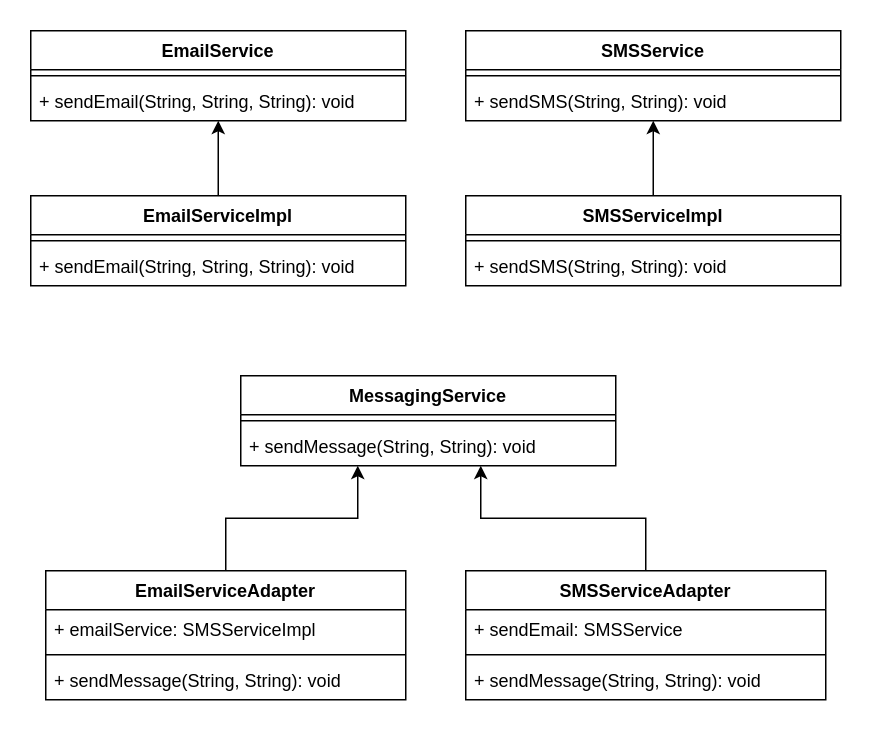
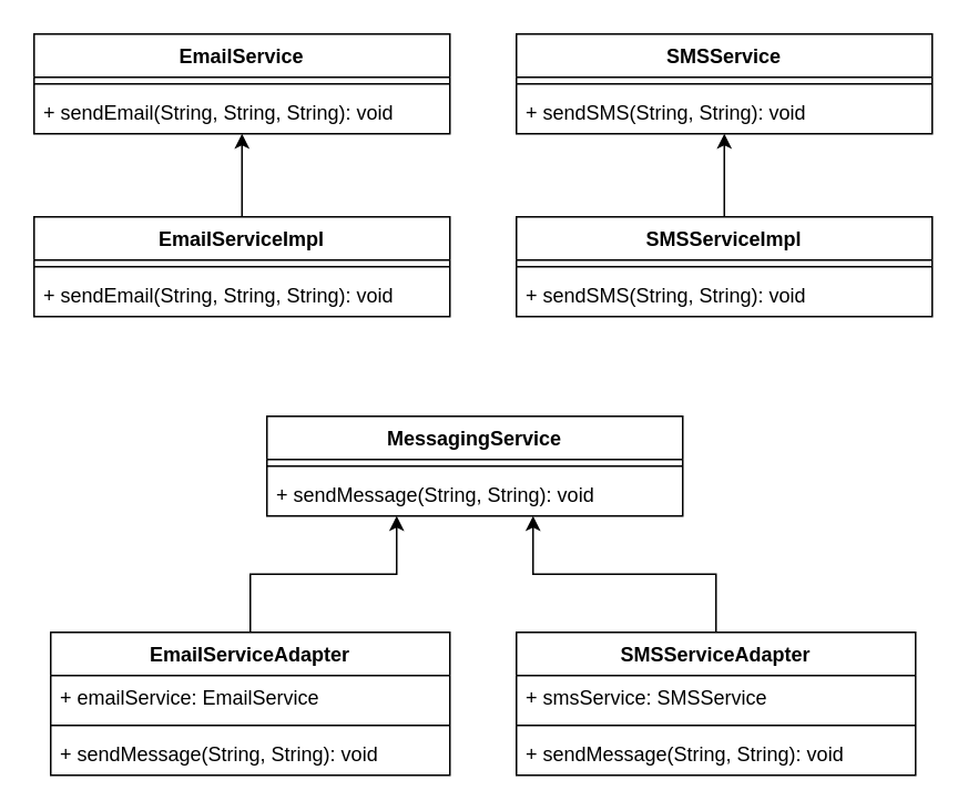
  <mxCell id="0" />
  <mxCell id="1" parent="0" />
  <mxCell id="2" value="EmailService" style="swimlane;fontStyle=1;align=center;verticalAlign=top;childLayout=stackLayout;horizontal=1;startSize=26;horizontalStack=0;resizeParent=1;resizeParentMax=0;resizeLast=0;collapsible=1;marginBottom=0;whiteSpace=wrap;html=1;" vertex="1" parent="1"><mxGeometry x="20" y="20" width="250" height="60" as="geometry" /></mxCell>
  <mxCell id="3" value="" style="line;strokeWidth=1;fillColor=none;align=left;verticalAlign=middle;spacingTop=-1;spacingLeft=3;spacingRight=3;rotatable=0;labelPosition=right;points=[];portConstraint=eastwest;strokeColor=inherit;" vertex="1" parent="2"><mxGeometry y="26" width="250" height="8" as="geometry" /></mxCell>
  <mxCell id="4" value="+ sendEmail(String, String, String): void" style="text;strokeColor=none;fillColor=none;align=left;verticalAlign=top;spacingLeft=4;spacingRight=4;overflow=hidden;rotatable=0;points=[[0,0.5],[1,0.5]];portConstraint=eastwest;whiteSpace=wrap;html=1;" vertex="1" parent="2"><mxGeometry y="34" width="250" height="26" as="geometry" /></mxCell>
  <mxCell id="5" value="SMSService" style="swimlane;fontStyle=1;align=center;verticalAlign=top;childLayout=stackLayout;horizontal=1;startSize=26;horizontalStack=0;resizeParent=1;resizeParentMax=0;resizeLast=0;collapsible=1;marginBottom=0;whiteSpace=wrap;html=1;" vertex="1" parent="1"><mxGeometry x="310" y="20" width="250" height="60" as="geometry" /></mxCell>
  <mxCell id="6" value="" style="line;strokeWidth=1;fillColor=none;align=left;verticalAlign=middle;spacingTop=-1;spacingLeft=3;spacingRight=3;rotatable=0;labelPosition=right;points=[];portConstraint=eastwest;strokeColor=inherit;" vertex="1" parent="5"><mxGeometry y="26" width="250" height="8" as="geometry" /></mxCell>
  <mxCell id="7" value="+ sendSMS(String, String): void" style="text;strokeColor=none;fillColor=none;align=left;verticalAlign=top;spacingLeft=4;spacingRight=4;overflow=hidden;rotatable=0;points=[[0,0.5],[1,0.5]];portConstraint=eastwest;whiteSpace=wrap;html=1;" vertex="1" parent="5"><mxGeometry y="34" width="250" height="26" as="geometry" /></mxCell>
  <mxCell id="8" value="EmailServiceImpl" style="swimlane;fontStyle=1;align=center;verticalAlign=top;childLayout=stackLayout;horizontal=1;startSize=26;horizontalStack=0;resizeParent=1;resizeParentMax=0;resizeLast=0;collapsible=1;marginBottom=0;whiteSpace=wrap;html=1;" vertex="1" parent="1"><mxGeometry x="20" y="130" width="250" height="60" as="geometry" /></mxCell>
  <mxCell id="9" value="" style="line;strokeWidth=1;fillColor=none;align=left;verticalAlign=middle;spacingTop=-1;spacingLeft=3;spacingRight=3;rotatable=0;labelPosition=right;points=[];portConstraint=eastwest;strokeColor=inherit;" vertex="1" parent="8"><mxGeometry y="26" width="250" height="8" as="geometry" /></mxCell>
  <mxCell id="10" value="+ sendEmail(String, String, String): void" style="text;strokeColor=none;fillColor=none;align=left;verticalAlign=top;spacingLeft=4;spacingRight=4;overflow=hidden;rotatable=0;points=[[0,0.5],[1,0.5]];portConstraint=eastwest;whiteSpace=wrap;html=1;" vertex="1" parent="8"><mxGeometry y="34" width="250" height="26" as="geometry" /></mxCell>
  <mxCell id="11" style="edgeStyle=orthogonalEdgeStyle;rounded=0;orthogonalLoop=1;jettySize=auto;html=1;entryX=0.5;entryY=1;entryDx=0;entryDy=0;entryPerimeter=0;" edge="1" parent="1" source="8" target="4"><mxGeometry relative="1" as="geometry" /></mxCell>
  <mxCell id="12" value="SMSServiceImpl" style="swimlane;fontStyle=1;align=center;verticalAlign=top;childLayout=stackLayout;horizontal=1;startSize=26;horizontalStack=0;resizeParent=1;resizeParentMax=0;resizeLast=0;collapsible=1;marginBottom=0;whiteSpace=wrap;html=1;" vertex="1" parent="1"><mxGeometry x="310" y="130" width="250" height="60" as="geometry" /></mxCell>
  <mxCell id="13" value="" style="line;strokeWidth=1;fillColor=none;align=left;verticalAlign=middle;spacingTop=-1;spacingLeft=3;spacingRight=3;rotatable=0;labelPosition=right;points=[];portConstraint=eastwest;strokeColor=inherit;" vertex="1" parent="12"><mxGeometry y="26" width="250" height="8" as="geometry" /></mxCell>
  <mxCell id="14" value="+ sendSMS(String, String): void" style="text;strokeColor=none;fillColor=none;align=left;verticalAlign=top;spacingLeft=4;spacingRight=4;overflow=hidden;rotatable=0;points=[[0,0.5],[1,0.5]];portConstraint=eastwest;whiteSpace=wrap;html=1;" vertex="1" parent="12"><mxGeometry y="34" width="250" height="26" as="geometry" /></mxCell>
  <mxCell id="15" style="edgeStyle=orthogonalEdgeStyle;rounded=0;orthogonalLoop=1;jettySize=auto;html=1;entryX=0.5;entryY=1;entryDx=0;entryDy=0;entryPerimeter=0;" edge="1" parent="1" source="12" target="7"><mxGeometry relative="1" as="geometry" /></mxCell>
  <mxCell id="16" value="MessagingService" style="swimlane;fontStyle=1;align=center;verticalAlign=top;childLayout=stackLayout;horizontal=1;startSize=26;horizontalStack=0;resizeParent=1;resizeParentMax=0;resizeLast=0;collapsible=1;marginBottom=0;whiteSpace=wrap;html=1;" vertex="1" parent="1"><mxGeometry x="160" y="250" width="250" height="60" as="geometry" /></mxCell>
  <mxCell id="17" value="" style="line;strokeWidth=1;fillColor=none;align=left;verticalAlign=middle;spacingTop=-1;spacingLeft=3;spacingRight=3;rotatable=0;labelPosition=right;points=[];portConstraint=eastwest;strokeColor=inherit;" vertex="1" parent="16"><mxGeometry y="26" width="250" height="8" as="geometry" /></mxCell>
  <mxCell id="18" value="+ sendMessage(String, String): void" style="text;strokeColor=none;fillColor=none;align=left;verticalAlign=top;spacingLeft=4;spacingRight=4;overflow=hidden;rotatable=0;points=[[0,0.5],[1,0.5]];portConstraint=eastwest;whiteSpace=wrap;html=1;" vertex="1" parent="16"><mxGeometry y="34" width="250" height="26" as="geometry" /></mxCell>
  <mxCell id="19" value="EmailServiceAdapter" style="swimlane;fontStyle=1;align=center;verticalAlign=top;childLayout=stackLayout;horizontal=1;startSize=26;horizontalStack=0;resizeParent=1;resizeParentMax=0;resizeLast=0;collapsible=1;marginBottom=0;whiteSpace=wrap;html=1;" vertex="1" parent="1"><mxGeometry x="30" y="380" width="240" height="86" as="geometry" /></mxCell>
- <mxCell id="20" value="+ emailService: SMSServiceImpl" style="text;strokeColor=none;fillColor=none;align=left;verticalAlign=top;spacingLeft=4;spacingRight=4;overflow=hidden;rotatable=0;points=[[0,0.5],[1,0.5]];portConstraint=eastwest;whiteSpace=wrap;html=1;" vertex="1" parent="19"><mxGeometry y="26" width="240" height="26" as="geometry" /></mxCell>
+ <mxCell id="20" value="+ emailService: EmailService" style="text;strokeColor=none;fillColor=none;align=left;verticalAlign=top;spacingLeft=4;spacingRight=4;overflow=hidden;rotatable=0;points=[[0,0.5],[1,0.5]];portConstraint=eastwest;whiteSpace=wrap;html=1;" vertex="1" parent="19"><mxGeometry y="26" width="240" height="26" as="geometry" /></mxCell>
  <mxCell id="21" value="" style="line;strokeWidth=1;fillColor=none;align=left;verticalAlign=middle;spacingTop=-1;spacingLeft=3;spacingRight=3;rotatable=0;labelPosition=right;points=[];portConstraint=eastwest;strokeColor=inherit;" vertex="1" parent="19"><mxGeometry y="52" width="240" height="8" as="geometry" /></mxCell>
  <mxCell id="22" value="+ sendMessage(String, String): void" style="text;strokeColor=none;fillColor=none;align=left;verticalAlign=top;spacingLeft=4;spacingRight=4;overflow=hidden;rotatable=0;points=[[0,0.5],[1,0.5]];portConstraint=eastwest;whiteSpace=wrap;html=1;" vertex="1" parent="19"><mxGeometry y="60" width="240" height="26" as="geometry" /></mxCell>
  <mxCell id="23" style="edgeStyle=orthogonalEdgeStyle;rounded=0;orthogonalLoop=1;jettySize=auto;html=1;entryX=0.312;entryY=1;entryDx=0;entryDy=0;entryPerimeter=0;" edge="1" parent="1" source="19" target="18"><mxGeometry relative="1" as="geometry" /></mxCell>
  <mxCell id="24" value="SMSServiceAdapter" style="swimlane;fontStyle=1;align=center;verticalAlign=top;childLayout=stackLayout;horizontal=1;startSize=26;horizontalStack=0;resizeParent=1;resizeParentMax=0;resizeLast=0;collapsible=1;marginBottom=0;whiteSpace=wrap;html=1;" vertex="1" parent="1"><mxGeometry x="310" y="380" width="240" height="86" as="geometry" /></mxCell>
- <mxCell id="25" value="+ sendEmail: SMSService" style="text;strokeColor=none;fillColor=none;align=left;verticalAlign=top;spacingLeft=4;spacingRight=4;overflow=hidden;rotatable=0;points=[[0,0.5],[1,0.5]];portConstraint=eastwest;whiteSpace=wrap;html=1;" vertex="1" parent="24"><mxGeometry y="26" width="240" height="26" as="geometry" /></mxCell>
+ <mxCell id="25" value="+ smsService: SMSService" style="text;strokeColor=none;fillColor=none;align=left;verticalAlign=top;spacingLeft=4;spacingRight=4;overflow=hidden;rotatable=0;points=[[0,0.5],[1,0.5]];portConstraint=eastwest;whiteSpace=wrap;html=1;" vertex="1" parent="24"><mxGeometry y="26" width="240" height="26" as="geometry" /></mxCell>
  <mxCell id="26" value="" style="line;strokeWidth=1;fillColor=none;align=left;verticalAlign=middle;spacingTop=-1;spacingLeft=3;spacingRight=3;rotatable=0;labelPosition=right;points=[];portConstraint=eastwest;strokeColor=inherit;" vertex="1" parent="24"><mxGeometry y="52" width="240" height="8" as="geometry" /></mxCell>
  <mxCell id="27" value="+ sendMessage(String, String): void" style="text;strokeColor=none;fillColor=none;align=left;verticalAlign=top;spacingLeft=4;spacingRight=4;overflow=hidden;rotatable=0;points=[[0,0.5],[1,0.5]];portConstraint=eastwest;whiteSpace=wrap;html=1;" vertex="1" parent="24"><mxGeometry y="60" width="240" height="26" as="geometry" /></mxCell>
  <mxCell id="28" style="edgeStyle=orthogonalEdgeStyle;rounded=0;orthogonalLoop=1;jettySize=auto;html=1;entryX=0.64;entryY=1;entryDx=0;entryDy=0;entryPerimeter=0;" edge="1" parent="1" source="24" target="18"><mxGeometry relative="1" as="geometry" /></mxCell>
